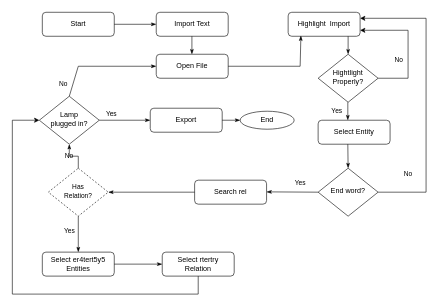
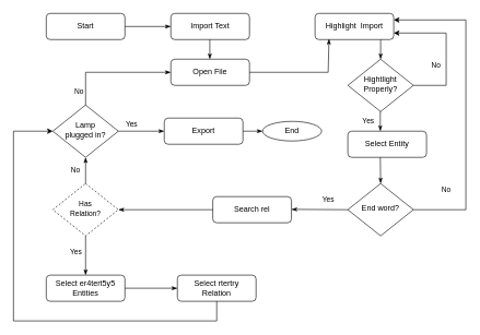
  <mxCell id="0" />
  <mxCell id="1" parent="0" />
  <mxCell id="2" value="Open File" style="rounded=1;whiteSpace=wrap;html=1;fontSize=12;glass=0;strokeWidth=1;shadow=0;" parent="1" vertex="1"><mxGeometry x="260" y="90" width="120" height="40" as="geometry" /></mxCell>
  <mxCell id="3" value="Yes" style="rounded=0;html=1;jettySize=auto;orthogonalLoop=1;fontSize=11;endArrow=classicThin;endFill=1;endSize=6;strokeWidth=1;shadow=0;labelBackgroundColor=none;edgeStyle=orthogonalEdgeStyle;" parent="1" source="8" target="5" edge="1"><mxGeometry x="1" y="-86" relative="1" as="geometry"><mxPoint x="-16" y="-50" as="offset" /></mxGeometry></mxCell>
  <mxCell id="4" value="No" style="edgeStyle=orthogonalEdgeStyle;rounded=0;html=1;jettySize=auto;orthogonalLoop=1;fontSize=11;endArrow=classicThin;endFill=1;endSize=6;strokeWidth=1;shadow=0;labelBackgroundColor=none;" parent="1" source="5" target="6" edge="1"><mxGeometry x="-1" y="85" relative="1" as="geometry"><mxPoint x="-60" y="25" as="offset" /></mxGeometry></mxCell>
- <mxCell id="5" value="Lamp&lt;br&gt;plugged in?" style="rhombus;whiteSpace=wrap;html=1;shadow=0;fontFamily=Helvetica;fontSize=12;align=center;strokeWidth=1;spacing=6;spacingTop=-4;" parent="1" vertex="1"><mxGeometry x="65" y="160" width="100" height="80" as="geometry" /></mxCell>
+ <mxCell id="5" value="Lamp&lt;br&gt;plugged in?" style="rhombus;whiteSpace=wrap;html=1;shadow=0;fontFamily=Helvetica;fontSize=12;align=center;strokeWidth=1;spacing=6;spacingTop=-4;" parent="1" vertex="1"><mxGeometry x="80" y="160" width="100" height="80" as="geometry" /></mxCell>
  <mxCell id="6" value="Export" style="rounded=1;whiteSpace=wrap;html=1;fontSize=12;glass=0;strokeWidth=1;shadow=0;" parent="1" vertex="1"><mxGeometry x="250" y="180" width="120" height="40" as="geometry" /></mxCell>
  <mxCell id="7" value="No" style="rounded=0;html=1;jettySize=auto;orthogonalLoop=1;fontSize=11;endArrow=classicThin;endFill=1;endSize=6;strokeWidth=1;shadow=0;labelBackgroundColor=none;edgeStyle=orthogonalEdgeStyle;" parent="1" source="8" target="9" edge="1"><mxGeometry x="-1" y="554" relative="1" as="geometry"><mxPoint x="-4" y="-70" as="offset" /></mxGeometry></mxCell>
  <mxCell id="8" value="&lt;font style=&quot;font-size: 11px;&quot;&gt;Has &lt;br&gt;Relation?&lt;/font&gt;" style="rhombus;whiteSpace=wrap;html=1;shadow=0;fontFamily=Helvetica;fontSize=12;align=center;strokeWidth=1;spacing=6;spacingTop=-4;dashed=1;" parent="1" vertex="1"><mxGeometry x="80" y="280" width="100" height="80" as="geometry" /></mxCell>
  <mxCell id="9" value="Select er4tert5y5&lt;br&gt;Entities" style="rounded=1;whiteSpace=wrap;html=1;fontSize=12;glass=0;strokeWidth=1;shadow=0;" parent="1" vertex="1"><mxGeometry x="70" y="420" width="120" height="40" as="geometry" /></mxCell>
  <mxCell id="10" value="Search rel" style="rounded=1;whiteSpace=wrap;html=1;fontSize=12;glass=0;strokeWidth=1;shadow=0;" parent="1" vertex="1"><mxGeometry x="324" y="300" width="120" height="40" as="geometry" /></mxCell>
  <mxCell id="11" value="Start" style="rounded=1;whiteSpace=wrap;html=1;fontSize=12;glass=0;strokeWidth=1;shadow=0;" vertex="1" parent="1"><mxGeometry x="70" y="20" width="120" height="40" as="geometry" /></mxCell>
  <mxCell id="12" value="" style="edgeStyle=orthogonalEdgeStyle;orthogonalLoop=1;jettySize=auto;html=1;endArrow=classicThin;endFill=1;rounded=0;" edge="1" parent="1" source="11" target="13"><mxGeometry relative="1" as="geometry" /></mxCell>
  <mxCell id="13" value="Import Text" style="rounded=1;whiteSpace=wrap;html=1;fontSize=12;glass=0;strokeWidth=1;shadow=0;" vertex="1" parent="1"><mxGeometry x="260" y="20" width="120" height="40" as="geometry" /></mxCell>
  <mxCell id="14" value="Highlight&amp;nbsp; Import" style="rounded=1;whiteSpace=wrap;html=1;fontSize=12;glass=0;strokeWidth=1;shadow=0;" vertex="1" parent="1"><mxGeometry x="480" y="20" width="120" height="40" as="geometry" /></mxCell>
  <mxCell id="15" value="End" style="ellipse;whiteSpace=wrap;html=1;" vertex="1" parent="1"><mxGeometry x="400" y="185" width="90" height="30" as="geometry" /></mxCell>
  <mxCell id="16" value="" style="endArrow=classicThin;html=1;rounded=0;entryX=0;entryY=0.5;entryDx=0;entryDy=0;exitX=1;exitY=0.5;exitDx=0;exitDy=0;endFill=1;" edge="1" parent="1" source="6" target="15"><mxGeometry width="50" height="50" relative="1" as="geometry"><mxPoint x="300" y="290" as="sourcePoint" /><mxPoint x="350" y="240" as="targetPoint" /></mxGeometry></mxCell>
  <mxCell id="17" value="" style="endArrow=classicThin;html=1;rounded=0;entryX=0;entryY=0.5;entryDx=0;entryDy=0;endFill=1;exitX=0.5;exitY=0;exitDx=0;exitDy=0;" edge="1" parent="1" source="5" target="2"><mxGeometry width="50" height="50" relative="1" as="geometry"><mxPoint x="130" y="140" as="sourcePoint" /><mxPoint x="180" y="90" as="targetPoint" /><Array as="points"><mxPoint x="130" y="110" /></Array></mxGeometry></mxCell>
  <mxCell id="18" value="" style="endArrow=classicThin;html=1;rounded=0;endFill=1;entryX=0.177;entryY=0.975;entryDx=0;entryDy=0;entryPerimeter=0;exitX=1;exitY=0.5;exitDx=0;exitDy=0;" edge="1" parent="1" source="2" target="14"><mxGeometry width="50" height="50" relative="1" as="geometry"><mxPoint x="350" y="110" as="sourcePoint" /><mxPoint x="454" y="60" as="targetPoint" /><Array as="points"><mxPoint x="500" y="110" /></Array></mxGeometry></mxCell>
  <mxCell id="19" value="Hightlight&lt;br&gt;Properly?" style="rhombus;whiteSpace=wrap;html=1;shadow=0;fontFamily=Helvetica;fontSize=12;align=center;strokeWidth=1;spacing=6;spacingTop=-4;" vertex="1" parent="1"><mxGeometry x="530" y="90" width="100" height="80" as="geometry" /></mxCell>
  <mxCell id="20" value="No&lt;br style=&quot;font-size: 11px;&quot;&gt;" style="text;html=1;strokeColor=none;fillColor=none;align=center;verticalAlign=middle;whiteSpace=wrap;rounded=0;spacing=1;fontSize=11;" vertex="1" parent="1"><mxGeometry x="100" y="250" width="30" height="20" as="geometry" /></mxCell>
  <mxCell id="21" value="Yes&lt;br&gt;" style="text;html=1;align=center;verticalAlign=middle;resizable=0;points=[];autosize=1;strokeColor=none;fillColor=none;fontSize=11;fontColor=#000000;" vertex="1" parent="1"><mxGeometry x="95" y="370" width="40" height="30" as="geometry" /></mxCell>
  <mxCell id="22" value="" style="endArrow=classicThin;html=1;rounded=0;strokeColor=#000000;fontSize=11;fontColor=#000000;endSize=6;entryX=1;entryY=0.5;entryDx=0;entryDy=0;exitX=0;exitY=0.5;exitDx=0;exitDy=0;endFill=1;" edge="1" parent="1" source="10" target="8"><mxGeometry width="50" height="50" relative="1" as="geometry"><mxPoint x="310" y="280" as="sourcePoint" /><mxPoint x="360" y="230" as="targetPoint" /></mxGeometry></mxCell>
  <mxCell id="23" value="End word?" style="rhombus;whiteSpace=wrap;html=1;shadow=0;fontFamily=Helvetica;fontSize=12;align=center;strokeWidth=1;spacing=6;spacingTop=-4;" vertex="1" parent="1"><mxGeometry x="530" y="280" width="100" height="80" as="geometry" /></mxCell>
  <mxCell id="24" value="Select Entity" style="rounded=1;whiteSpace=wrap;html=1;fontSize=12;glass=0;strokeWidth=1;shadow=0;" vertex="1" parent="1"><mxGeometry x="530" y="200" width="120" height="40" as="geometry" /></mxCell>
  <mxCell id="25" value="Select rtertry&lt;br&gt;Relation&lt;br&gt;" style="rounded=1;whiteSpace=wrap;html=1;fontSize=12;glass=0;strokeWidth=1;shadow=0;" vertex="1" parent="1"><mxGeometry x="270" y="420" width="120" height="40" as="geometry" /></mxCell>
  <mxCell id="26" value="" style="endArrow=classicThin;html=1;rounded=0;entryX=0;entryY=0.5;entryDx=0;entryDy=0;exitX=1;exitY=0.5;exitDx=0;exitDy=0;endFill=1;" edge="1" parent="1" source="9" target="25"><mxGeometry width="50" height="50" relative="1" as="geometry"><mxPoint x="190" y="409.5" as="sourcePoint" /><mxPoint x="240" y="409.5" as="targetPoint" /></mxGeometry></mxCell>
  <mxCell id="27" value="" style="endArrow=classicThin;html=1;rounded=0;strokeColor=#000000;fontSize=11;fontColor=#000000;endSize=6;entryX=0.5;entryY=0;entryDx=0;entryDy=0;endFill=1;" edge="1" parent="1" target="19"><mxGeometry width="50" height="50" relative="1" as="geometry"><mxPoint x="580" y="60" as="sourcePoint" /><mxPoint x="360" y="230" as="targetPoint" /></mxGeometry></mxCell>
  <mxCell id="28" value="" style="endArrow=classicThin;html=1;rounded=0;strokeColor=#000000;fontSize=11;fontColor=#000000;endSize=6;entryX=0.5;entryY=0;entryDx=0;entryDy=0;endFill=1;" edge="1" parent="1"><mxGeometry width="50" height="50" relative="1" as="geometry"><mxPoint x="579.5" y="170" as="sourcePoint" /><mxPoint x="579.5" y="200" as="targetPoint" /></mxGeometry></mxCell>
  <mxCell id="29" value="" style="endArrow=classicThin;html=1;rounded=0;strokeColor=#000000;fontSize=11;fontColor=#000000;endSize=6;entryX=0.5;entryY=0;entryDx=0;entryDy=0;endFill=1;" edge="1" parent="1" target="23"><mxGeometry width="50" height="50" relative="1" as="geometry"><mxPoint x="579.5" y="240" as="sourcePoint" /><mxPoint x="579.5" y="270" as="targetPoint" /></mxGeometry></mxCell>
  <mxCell id="30" value="" style="endArrow=classicThin;html=1;rounded=0;strokeColor=#000000;fontSize=11;fontColor=#000000;endSize=6;entryX=1;entryY=0.5;entryDx=0;entryDy=0;endFill=1;" edge="1" parent="1"><mxGeometry width="50" height="50" relative="1" as="geometry"><mxPoint x="530" y="320" as="sourcePoint" /><mxPoint x="444" y="319.5" as="targetPoint" /></mxGeometry></mxCell>
  <mxCell id="31" value="" style="endArrow=classic;html=1;rounded=0;strokeColor=#000000;fontSize=11;fontColor=#000000;endSize=6;entryX=0;entryY=0.5;entryDx=0;entryDy=0;edgeStyle=orthogonalEdgeStyle;" edge="1" parent="1" target="5"><mxGeometry width="50" height="50" relative="1" as="geometry"><mxPoint x="330" y="460" as="sourcePoint" /><mxPoint x="380" y="410" as="targetPoint" /><Array as="points"><mxPoint x="330" y="490" /><mxPoint x="20" y="490" /><mxPoint x="20" y="200" /></Array></mxGeometry></mxCell>
  <mxCell id="32" value="" style="endArrow=classic;html=1;rounded=0;strokeColor=#000000;fontSize=11;fontColor=#000000;endSize=6;entryX=1;entryY=0.25;entryDx=0;entryDy=0;edgeStyle=orthogonalEdgeStyle;" edge="1" parent="1" target="14"><mxGeometry width="50" height="50" relative="1" as="geometry"><mxPoint x="630" y="320" as="sourcePoint" /><mxPoint x="680" y="270" as="targetPoint" /><Array as="points"><mxPoint x="710" y="320" /><mxPoint x="710" y="30" /></Array></mxGeometry></mxCell>
  <mxCell id="33" value="" style="endArrow=classic;html=1;rounded=0;strokeColor=#000000;fontSize=11;fontColor=#000000;endSize=6;entryX=1;entryY=0.75;entryDx=0;entryDy=0;edgeStyle=orthogonalEdgeStyle;" edge="1" parent="1" target="14"><mxGeometry width="50" height="50" relative="1" as="geometry"><mxPoint x="630" y="130" as="sourcePoint" /><mxPoint x="680" y="80" as="targetPoint" /><Array as="points"><mxPoint x="680" y="130" /><mxPoint x="680" y="50" /></Array></mxGeometry></mxCell>
  <mxCell id="34" value="No&lt;br style=&quot;font-size: 11px;&quot;&gt;" style="text;html=1;strokeColor=none;fillColor=none;align=center;verticalAlign=middle;whiteSpace=wrap;rounded=0;spacing=1;fontSize=11;" vertex="1" parent="1"><mxGeometry x="650" y="90" width="30" height="20" as="geometry" /></mxCell>
  <mxCell id="35" value="" style="endArrow=classicThin;html=1;rounded=0;strokeColor=#000000;fontSize=11;fontColor=#000000;endSize=6;entryX=0.5;entryY=0;entryDx=0;entryDy=0;endFill=1;" edge="1" parent="1"><mxGeometry width="50" height="50" relative="1" as="geometry"><mxPoint x="319.5" y="60" as="sourcePoint" /><mxPoint x="319.5" y="90" as="targetPoint" /></mxGeometry></mxCell>
  <mxCell id="36" value="Yes&lt;br&gt;" style="text;html=1;align=center;verticalAlign=middle;resizable=0;points=[];autosize=1;strokeColor=none;fillColor=none;fontSize=11;fontColor=#000000;" vertex="1" parent="1"><mxGeometry x="541" y="170" width="40" height="30" as="geometry" /></mxCell>
  <mxCell id="37" value="Yes&lt;br&gt;" style="text;html=1;align=center;verticalAlign=middle;resizable=0;points=[];autosize=1;strokeColor=none;fillColor=none;fontSize=11;fontColor=#000000;" vertex="1" parent="1"><mxGeometry x="480" y="290" width="40" height="30" as="geometry" /></mxCell>
